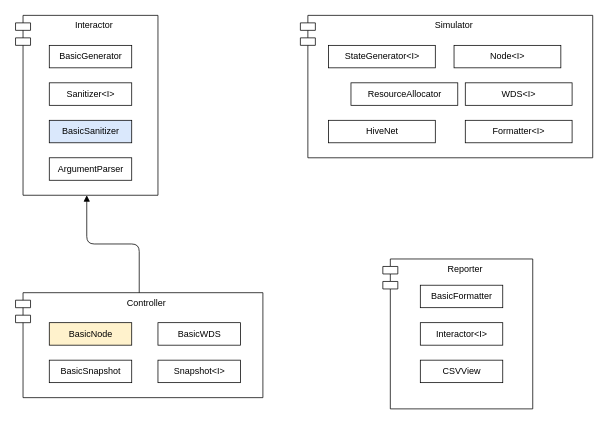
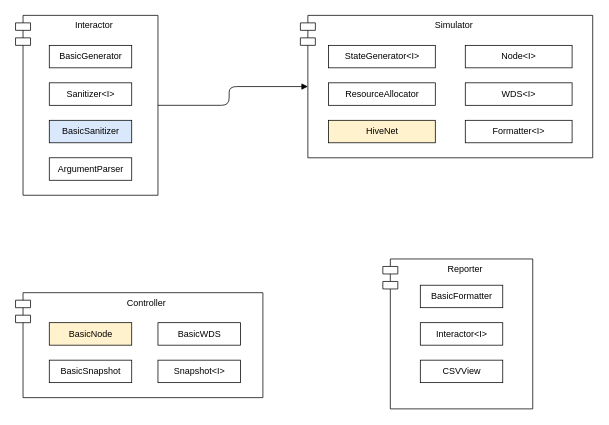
  <mxCell id="0" />
  <mxCell id="1" parent="0" />
  <mxCell id="2" value="Interactor" style="shape=module;align=left;spacingLeft=20;align=center;verticalAlign=top;" vertex="1" parent="1"><mxGeometry x="20" y="20" width="190" height="240" as="geometry" /></mxCell>
  <mxCell id="3" value="BasicGenerator" style="html=1;" vertex="1" parent="1"><mxGeometry x="65" y="60" width="110" height="30" as="geometry" /></mxCell>
  <mxCell id="4" value="Sanitizer&amp;lt;I&amp;gt;" style="html=1;" vertex="1" parent="1"><mxGeometry x="65" y="110" width="110" height="30" as="geometry" /></mxCell>
  <mxCell id="5" value="BasicSanitizer" style="html=1;fillColor=#dae8fc;" vertex="1" parent="1"><mxGeometry x="65" y="160" width="110" height="30" as="geometry" /></mxCell>
  <mxCell id="6" value="ArgumentParser" style="html=1;" vertex="1" parent="1"><mxGeometry x="65" y="210" width="110" height="30" as="geometry" /></mxCell>
  <mxCell id="7" value="Simulator" style="shape=module;align=left;spacingLeft=20;align=center;verticalAlign=top;" vertex="1" parent="1"><mxGeometry x="400" y="20" width="390" height="190" as="geometry" /></mxCell>
  <mxCell id="8" value="StateGenerator&amp;lt;I&amp;gt;" style="html=1;" vertex="1" parent="1"><mxGeometry x="437.5" y="60" width="142.5" height="30" as="geometry" /></mxCell>
- <mxCell id="9" value="ResourceAllocator" style="html=1;" vertex="1" parent="1"><mxGeometry x="467.5" y="110" width="142.5" height="30" as="geometry" /></mxCell>
- <mxCell id="10" value="HiveNet" style="html=1;" vertex="1" parent="1"><mxGeometry x="437.5" y="160" width="142.5" height="30" as="geometry" /></mxCell>
+ <mxCell id="9" value="ResourceAllocator" style="html=1;" vertex="1" parent="1"><mxGeometry x="437.5" y="110" width="142.5" height="30" as="geometry" /></mxCell>
+ <mxCell id="10" value="HiveNet" style="html=1;fillColor=#fff2cc;" vertex="1" parent="1"><mxGeometry x="437.5" y="160" width="142.5" height="30" as="geometry" /></mxCell>
  <mxCell id="11" value="WDS&amp;lt;I&amp;gt;" style="html=1;" vertex="1" parent="1"><mxGeometry x="620" y="110" width="142.5" height="30" as="geometry" /></mxCell>
- <mxCell id="12" value="Node&amp;lt;I&amp;gt;" style="html=1;" vertex="1" parent="1"><mxGeometry x="605" y="60" width="142.5" height="30" as="geometry" /></mxCell>
+ <mxCell id="12" value="Node&amp;lt;I&amp;gt;" style="html=1;" vertex="1" parent="1"><mxGeometry x="620" y="60" width="142.5" height="30" as="geometry" /></mxCell>
  <mxCell id="13" value="Controller" style="shape=module;align=left;spacingLeft=20;align=center;verticalAlign=top;" vertex="1" parent="1"><mxGeometry x="20" y="390" width="330" height="140" as="geometry" /></mxCell>
  <mxCell id="14" value="BasicNode" style="html=1;fillColor=#fff2cc;" vertex="1" parent="1"><mxGeometry x="65" y="430" width="110" height="30" as="geometry" /></mxCell>
  <mxCell id="15" value="BasicSnapshot" style="html=1;" vertex="1" parent="1"><mxGeometry x="65" y="480" width="110" height="30" as="geometry" /></mxCell>
  <mxCell id="16" value="BasicWDS" style="html=1;" vertex="1" parent="1"><mxGeometry x="210" y="430" width="110" height="30" as="geometry" /></mxCell>
  <mxCell id="17" value="Snapshot&amp;lt;I&amp;gt;" style="html=1;" vertex="1" parent="1"><mxGeometry x="210" y="480" width="110" height="30" as="geometry" /></mxCell>
  <mxCell id="18" value="Reporter" style="shape=module;align=left;spacingLeft=20;align=center;verticalAlign=top;" vertex="1" parent="1"><mxGeometry x="510" y="345" width="200" height="200" as="geometry" /></mxCell>
  <mxCell id="19" value="BasicFormatter" style="html=1;" vertex="1" parent="1"><mxGeometry x="560" y="380" width="110" height="30" as="geometry" /></mxCell>
  <mxCell id="20" value="Formatter&amp;lt;I&amp;gt;" style="html=1;" vertex="1" parent="1"><mxGeometry x="620" y="160" width="142.5" height="30" as="geometry" /></mxCell>
- <mxCell id="23" value="" style="endArrow=block;endFill=1;html=1;edgeStyle=orthogonalEdgeStyle;align=left;verticalAlign=top;entryX=0.5;entryY=1;entryDx=0;entryDy=0;exitX=0.5;exitY=0;exitDx=0;exitDy=0;" edge="1" parent="1" source="13" target="2"><mxGeometry x="-1" relative="1" as="geometry"><mxPoint x="250" y="330" as="sourcePoint" /><mxPoint x="420" y="260" as="targetPoint" /></mxGeometry></mxCell>
- <mxCell id="24" value="" style="resizable=0;html=1;align=left;verticalAlign=bottom;labelBackgroundColor=#ffffff;fontSize=10;" connectable="0" vertex="1" parent="23"><mxGeometry x="-1" relative="1" as="geometry" /></mxCell>
+ <mxCell id="21" value="" style="endArrow=block;endFill=1;html=1;edgeStyle=orthogonalEdgeStyle;align=left;verticalAlign=top;exitX=1;exitY=0.5;exitDx=0;exitDy=0;entryX=0;entryY=0.5;entryDx=10;entryDy=0;entryPerimeter=0;" edge="1" parent="1" source="2" target="7"><mxGeometry x="-1" relative="1" as="geometry"><mxPoint x="260" y="260" as="sourcePoint" /><mxPoint x="420" y="260" as="targetPoint" /></mxGeometry></mxCell>
+ <mxCell id="22" value="" style="resizable=0;html=1;align=left;verticalAlign=bottom;labelBackgroundColor=#ffffff;fontSize=10;" connectable="0" vertex="1" parent="21"><mxGeometry x="-1" relative="1" as="geometry" /></mxCell>
  <mxCell id="25" value="Interactor&amp;lt;I&amp;gt;" style="html=1;" vertex="1" parent="1"><mxGeometry x="560" y="430" width="110" height="30" as="geometry" /></mxCell>
  <mxCell id="26" value="CSVView" style="html=1;" vertex="1" parent="1"><mxGeometry x="560" y="480" width="110" height="30" as="geometry" /></mxCell>
